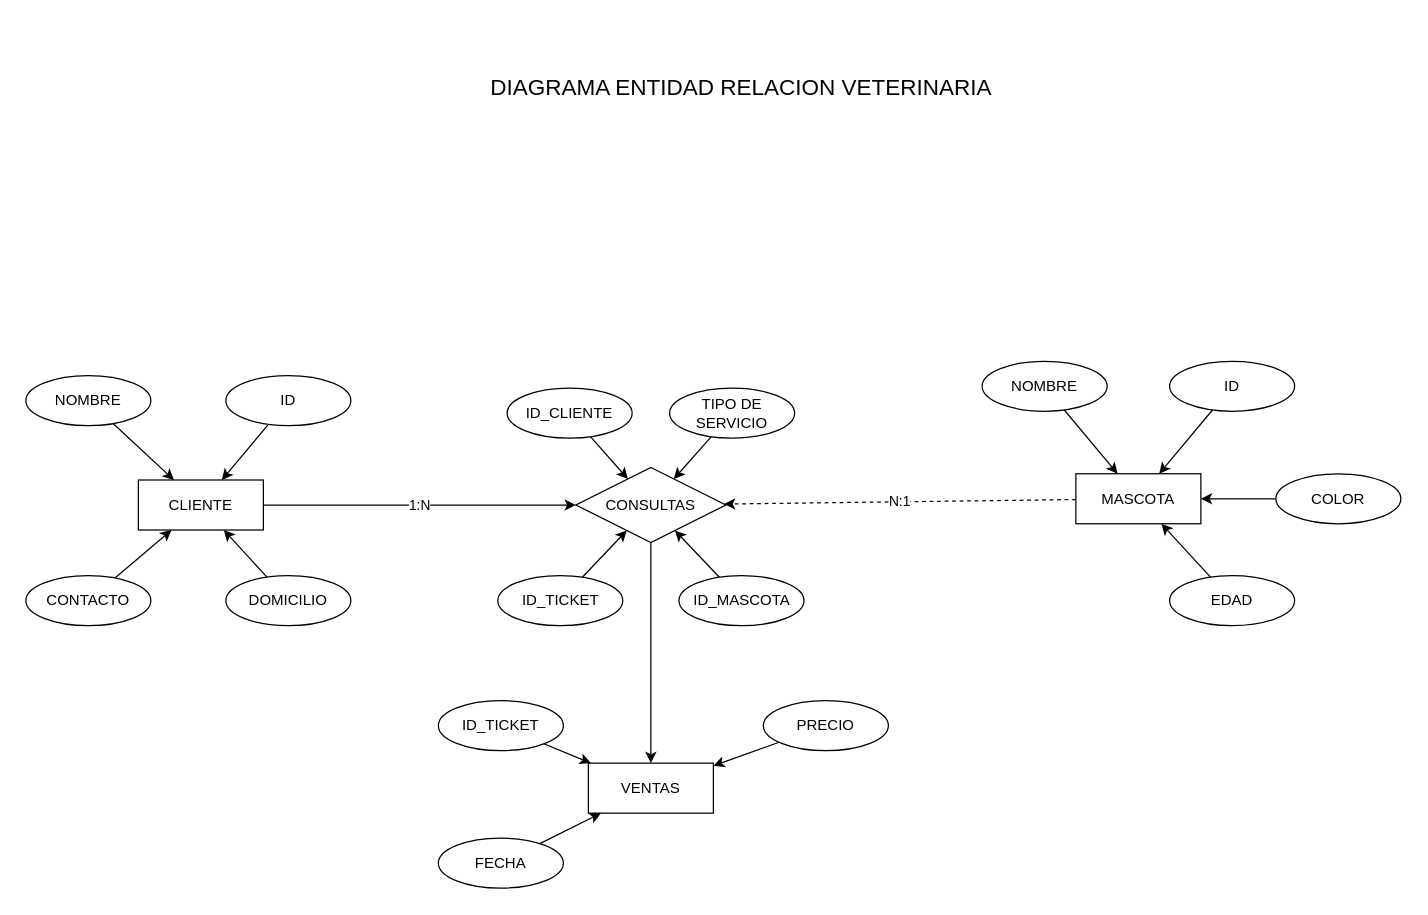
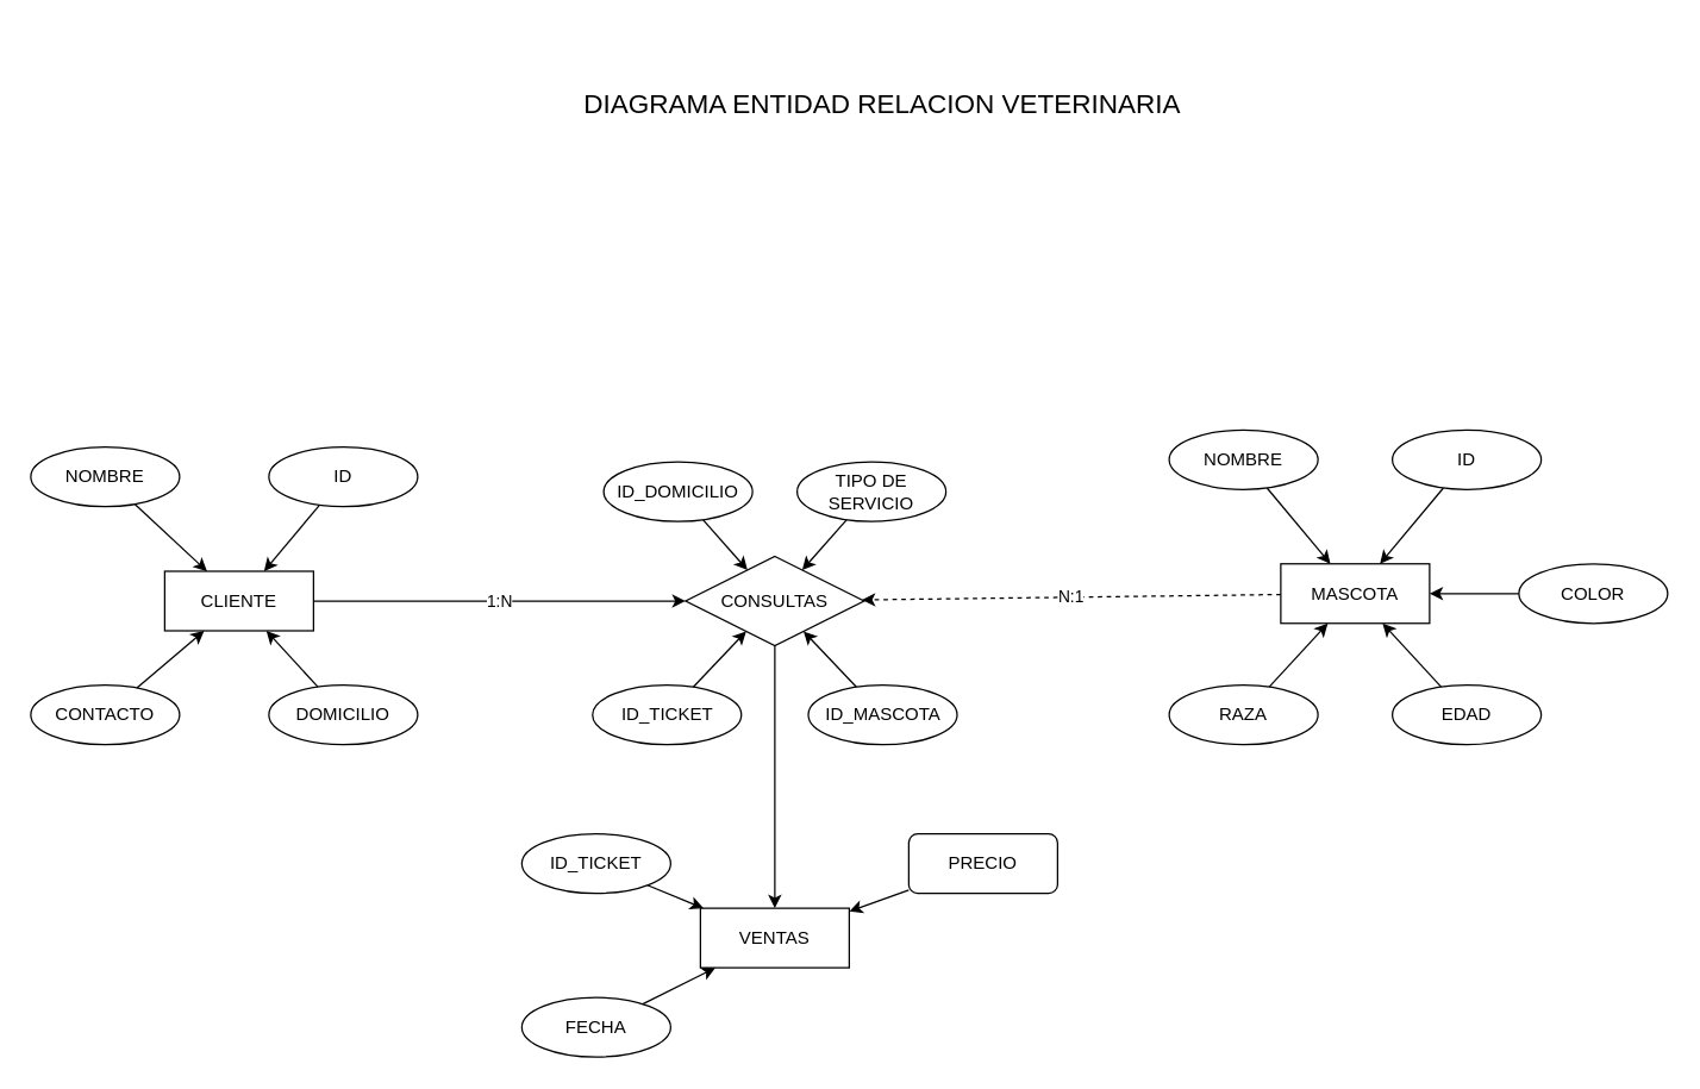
  <mxCell id="0" />
  <mxCell id="1" parent="0" />
  <mxCell id="2" value="1:N" style="edgeStyle=none;rounded=0;orthogonalLoop=1;jettySize=auto;html=1;" edge="1" parent="1" source="3" target="26"><mxGeometry relative="1" as="geometry" /></mxCell>
  <mxCell id="3" value="CLIENTE" style="whiteSpace=wrap;html=1;align=center;" vertex="1" parent="1"><mxGeometry x="110" y="383.5" width="100" height="40" as="geometry" /></mxCell>
  <mxCell id="4" style="edgeStyle=none;rounded=0;orthogonalLoop=1;jettySize=auto;html=1;" edge="1" parent="1" source="5" target="3"><mxGeometry relative="1" as="geometry" /></mxCell>
  <mxCell id="5" value="NOMBRE" style="ellipse;whiteSpace=wrap;html=1;align=center;" vertex="1" parent="1"><mxGeometry x="20" y="300" width="100" height="40" as="geometry" /></mxCell>
  <mxCell id="6" style="edgeStyle=none;rounded=0;orthogonalLoop=1;jettySize=auto;html=1;" edge="1" parent="1" source="7" target="3"><mxGeometry relative="1" as="geometry" /></mxCell>
  <mxCell id="7" value="ID" style="ellipse;whiteSpace=wrap;html=1;align=center;" vertex="1" parent="1"><mxGeometry x="180" y="300" width="100" height="40" as="geometry" /></mxCell>
  <mxCell id="8" style="edgeStyle=none;rounded=0;orthogonalLoop=1;jettySize=auto;html=1;" edge="1" parent="1" source="9" target="3"><mxGeometry relative="1" as="geometry" /></mxCell>
  <mxCell id="9" value="CONTACTO" style="ellipse;whiteSpace=wrap;html=1;align=center;" vertex="1" parent="1"><mxGeometry x="20" y="460" width="100" height="40" as="geometry" /></mxCell>
  <mxCell id="10" style="edgeStyle=none;rounded=0;orthogonalLoop=1;jettySize=auto;html=1;" edge="1" parent="1" source="11" target="3"><mxGeometry relative="1" as="geometry" /></mxCell>
  <mxCell id="11" value="DOMICILIO" style="ellipse;whiteSpace=wrap;html=1;align=center;" vertex="1" parent="1"><mxGeometry x="180" y="460" width="100" height="40" as="geometry" /></mxCell>
  <mxCell id="12" value="N:1" style="edgeStyle=none;rounded=0;orthogonalLoop=1;jettySize=auto;html=1;dashed=1;" edge="1" parent="1" source="13" target="26"><mxGeometry relative="1" as="geometry" /></mxCell>
  <mxCell id="13" value="MASCOTA" style="whiteSpace=wrap;html=1;align=center;" vertex="1" parent="1"><mxGeometry x="860" y="378.5" width="100" height="40" as="geometry" /></mxCell>
  <mxCell id="14" style="edgeStyle=none;rounded=0;orthogonalLoop=1;jettySize=auto;html=1;" edge="1" parent="1" source="15" target="13"><mxGeometry relative="1" as="geometry" /></mxCell>
  <mxCell id="15" value="NOMBRE" style="ellipse;whiteSpace=wrap;html=1;align=center;" vertex="1" parent="1"><mxGeometry x="785" y="288.5" width="100" height="40" as="geometry" /></mxCell>
  <mxCell id="16" style="edgeStyle=none;rounded=0;orthogonalLoop=1;jettySize=auto;html=1;" edge="1" parent="1" source="17" target="13"><mxGeometry relative="1" as="geometry" /></mxCell>
  <mxCell id="17" value="ID" style="ellipse;whiteSpace=wrap;html=1;align=center;" vertex="1" parent="1"><mxGeometry x="935" y="288.5" width="100" height="40" as="geometry" /></mxCell>
+ <mxCell id="18" style="edgeStyle=none;rounded=0;orthogonalLoop=1;jettySize=auto;html=1;" edge="1" parent="1" source="19" target="13"><mxGeometry relative="1" as="geometry" /></mxCell>
+ <mxCell id="19" value="RAZA" style="ellipse;whiteSpace=wrap;html=1;align=center;" vertex="1" parent="1"><mxGeometry x="785" y="460" width="100" height="40" as="geometry" /></mxCell>
  <mxCell id="20" style="edgeStyle=none;rounded=0;orthogonalLoop=1;jettySize=auto;html=1;" edge="1" parent="1" source="21" target="13"><mxGeometry relative="1" as="geometry" /></mxCell>
  <mxCell id="21" value="EDAD" style="ellipse;whiteSpace=wrap;html=1;align=center;" vertex="1" parent="1"><mxGeometry x="935" y="460" width="100" height="40" as="geometry" /></mxCell>
  <mxCell id="22" style="edgeStyle=none;rounded=0;orthogonalLoop=1;jettySize=auto;html=1;" edge="1" parent="1" source="23" target="13"><mxGeometry relative="1" as="geometry" /></mxCell>
  <mxCell id="23" value="COLOR" style="ellipse;whiteSpace=wrap;html=1;align=center;" vertex="1" parent="1"><mxGeometry x="1020" y="378.5" width="100" height="40" as="geometry" /></mxCell>
  <mxCell id="24" style="edgeStyle=none;rounded=0;orthogonalLoop=1;jettySize=auto;html=1;exitX=1;exitY=1;exitDx=0;exitDy=0;" edge="1" parent="1" source="3" target="3"><mxGeometry relative="1" as="geometry" /></mxCell>
  <mxCell id="25" style="edgeStyle=none;rounded=0;orthogonalLoop=1;jettySize=auto;html=1;" edge="1" parent="1" source="26" target="36"><mxGeometry relative="1" as="geometry" /></mxCell>
  <mxCell id="26" value="CONSULTAS" style="shape=rhombus;perimeter=rhombusPerimeter;whiteSpace=wrap;html=1;align=center;" vertex="1" parent="1"><mxGeometry x="460" y="373.5" width="120" height="60" as="geometry" /></mxCell>
  <mxCell id="27" style="edgeStyle=none;rounded=0;orthogonalLoop=1;jettySize=auto;html=1;" edge="1" parent="1" source="28" target="26"><mxGeometry relative="1" as="geometry" /></mxCell>
- <mxCell id="28" value="ID_CLIENTE" style="ellipse;whiteSpace=wrap;html=1;align=center;" vertex="1" parent="1"><mxGeometry x="405" y="310" width="100" height="40" as="geometry" /></mxCell>
+ <mxCell id="28" value="ID_DOMICILIO" style="ellipse;whiteSpace=wrap;html=1;align=center;" vertex="1" parent="1"><mxGeometry x="405" y="310" width="100" height="40" as="geometry" /></mxCell>
  <mxCell id="29" style="edgeStyle=none;rounded=0;orthogonalLoop=1;jettySize=auto;html=1;" edge="1" parent="1" source="30" target="26"><mxGeometry relative="1" as="geometry" /></mxCell>
  <mxCell id="30" value="TIPO DE SERVICIO" style="ellipse;whiteSpace=wrap;html=1;align=center;" vertex="1" parent="1"><mxGeometry x="535" y="310" width="100" height="40" as="geometry" /></mxCell>
  <mxCell id="31" style="edgeStyle=none;rounded=0;orthogonalLoop=1;jettySize=auto;html=1;" edge="1" parent="1" source="32" target="26"><mxGeometry relative="1" as="geometry" /></mxCell>
  <mxCell id="32" value="ID_MASCOTA" style="ellipse;whiteSpace=wrap;html=1;align=center;" vertex="1" parent="1"><mxGeometry x="542.5" y="460" width="100" height="40" as="geometry" /></mxCell>
  <mxCell id="33" style="edgeStyle=none;rounded=0;orthogonalLoop=1;jettySize=auto;html=1;" edge="1" parent="1" source="34" target="26"><mxGeometry relative="1" as="geometry" /></mxCell>
  <mxCell id="34" value="ID_TICKET" style="ellipse;whiteSpace=wrap;html=1;align=center;" vertex="1" parent="1"><mxGeometry x="397.5" y="460" width="100" height="40" as="geometry" /></mxCell>
  <mxCell id="35" value="DIAGRAMA ENTIDAD RELACION VETERINARIA" style="text;html=1;align=center;verticalAlign=middle;whiteSpace=wrap;rounded=0;fontSize=18;" vertex="1" parent="1"><mxGeometry x="375" y="20" width="435" height="100" as="geometry" /></mxCell>
  <mxCell id="36" value="VENTAS" style="whiteSpace=wrap;html=1;align=center;" vertex="1" parent="1"><mxGeometry x="470" y="610" width="100" height="40" as="geometry" /></mxCell>
  <mxCell id="37" style="edgeStyle=none;rounded=0;orthogonalLoop=1;jettySize=auto;html=1;" edge="1" parent="1" source="38" target="36"><mxGeometry relative="1" as="geometry" /></mxCell>
  <mxCell id="38" value="ID_TICKET" style="ellipse;whiteSpace=wrap;html=1;align=center;" vertex="1" parent="1"><mxGeometry x="350" y="560" width="100" height="40" as="geometry" /></mxCell>
  <mxCell id="39" style="edgeStyle=none;rounded=0;orthogonalLoop=1;jettySize=auto;html=1;" edge="1" parent="1" source="40" target="36"><mxGeometry relative="1" as="geometry" /></mxCell>
  <mxCell id="40" value="FECHA" style="ellipse;whiteSpace=wrap;html=1;align=center;" vertex="1" parent="1"><mxGeometry x="350" y="670" width="100" height="40" as="geometry" /></mxCell>
  <mxCell id="41" style="edgeStyle=none;rounded=0;orthogonalLoop=1;jettySize=auto;html=1;" edge="1" parent="1" source="42" target="36"><mxGeometry relative="1" as="geometry" /></mxCell>
- <mxCell id="42" value="PRECIO" style="ellipse;whiteSpace=wrap;html=1;align=center;" vertex="1" parent="1"><mxGeometry x="610" y="560" width="100" height="40" as="geometry" /></mxCell>
+ <mxCell id="42" value="PRECIO" style="whiteSpace=wrap;html=1;align=center;rounded=1;" vertex="1" parent="1"><mxGeometry x="610" y="560" width="100" height="40" as="geometry" /></mxCell>
